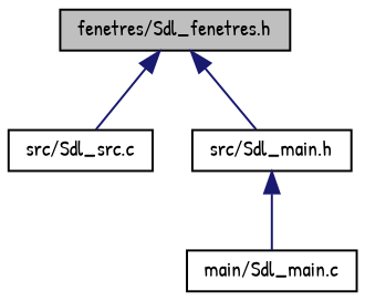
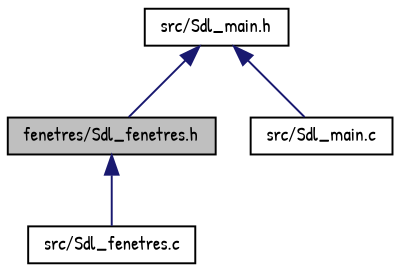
  digraph {
    fontname="Patrick Hand"
    node [color=black fillcolor=white fontname="Patrick Hand" fontsize=10 shape=record style=filled]
    edge [color=midnightblue dir=back fontname="Patrick Hand" fontsize=10 labelfontname=Helvetica labelfontsize=10 style=solid]
    n1 [fillcolor=grey75 fontcolor=black height=0.2 label="fenetres/Sdl_fenetres.h" width=0.4]
-   n2 [height=0.2 label="src/Sdl_src.c" width=0.4]
+   n2 [height=0.2 label="src/Sdl_fenetres.c" width=0.4]
    n3 [height=0.2 label="src/Sdl_main.h" width=0.4]
-   n4 [height=0.2 label="main/Sdl_main.c" width=0.4]
+   n4 [height=0.2 label="src/Sdl_main.c" width=0.4]
    n1 -> n2
-   n1 -> n3
+   n3 -> n1
    n3 -> n4
  }
